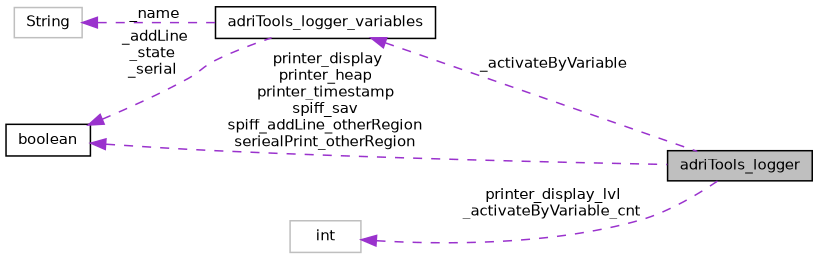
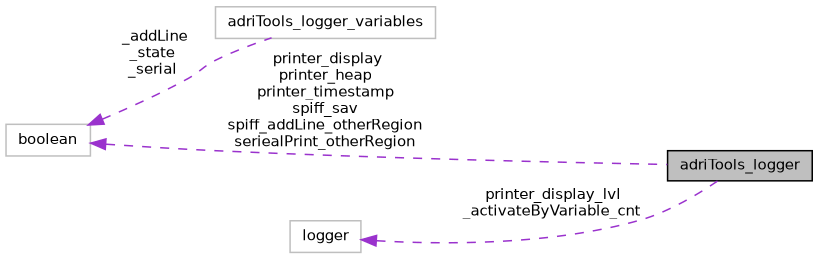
  digraph {
    rankdir=LR
    node [color=grey75 fillcolor=white fontname=Helvetica fontsize=10 shape=record style=filled]
    edge [color=darkorchid3 dir=back fontname=Helvetica fontsize=10 labelfontname=Helvetica labelfontsize=10 style=dashed]
    n1 [color=black fillcolor=grey75 fontcolor=black height=0.2 label=adriTools_logger width=0.4]
-   n2 [height=0.2 label=String width=0.4]
-   n3 [color=black height=0.2 label=adriTools_logger_variables width=0.4]
-   n4 [color=black height=0.2 label=boolean width=0.4]
-   n5 [height=0.2 label=int width=0.4]
-   n2 -> n3 [label=" _name"]
-   n3 -> n1 [label=" _activateByVariable"]
+   n3 [height=0.2 label=adriTools_logger_variables width=0.4]
+   n4 [height=0.2 label=boolean width=0.4]
+   n5 [height=0.2 label=logger width=0.4]
    n4 -> n1 [label=" printer_display\nprinter_heap\nprinter_timestamp\nspiff_sav\nspiff_addLine_otherRegion\nseriealPrint_otherRegion"]
    n4 -> n3 [label=" _addLine\n_state\n_serial"]
    n5 -> n1 [label=" printer_display_lvl\n_activateByVariable_cnt"]
  }
